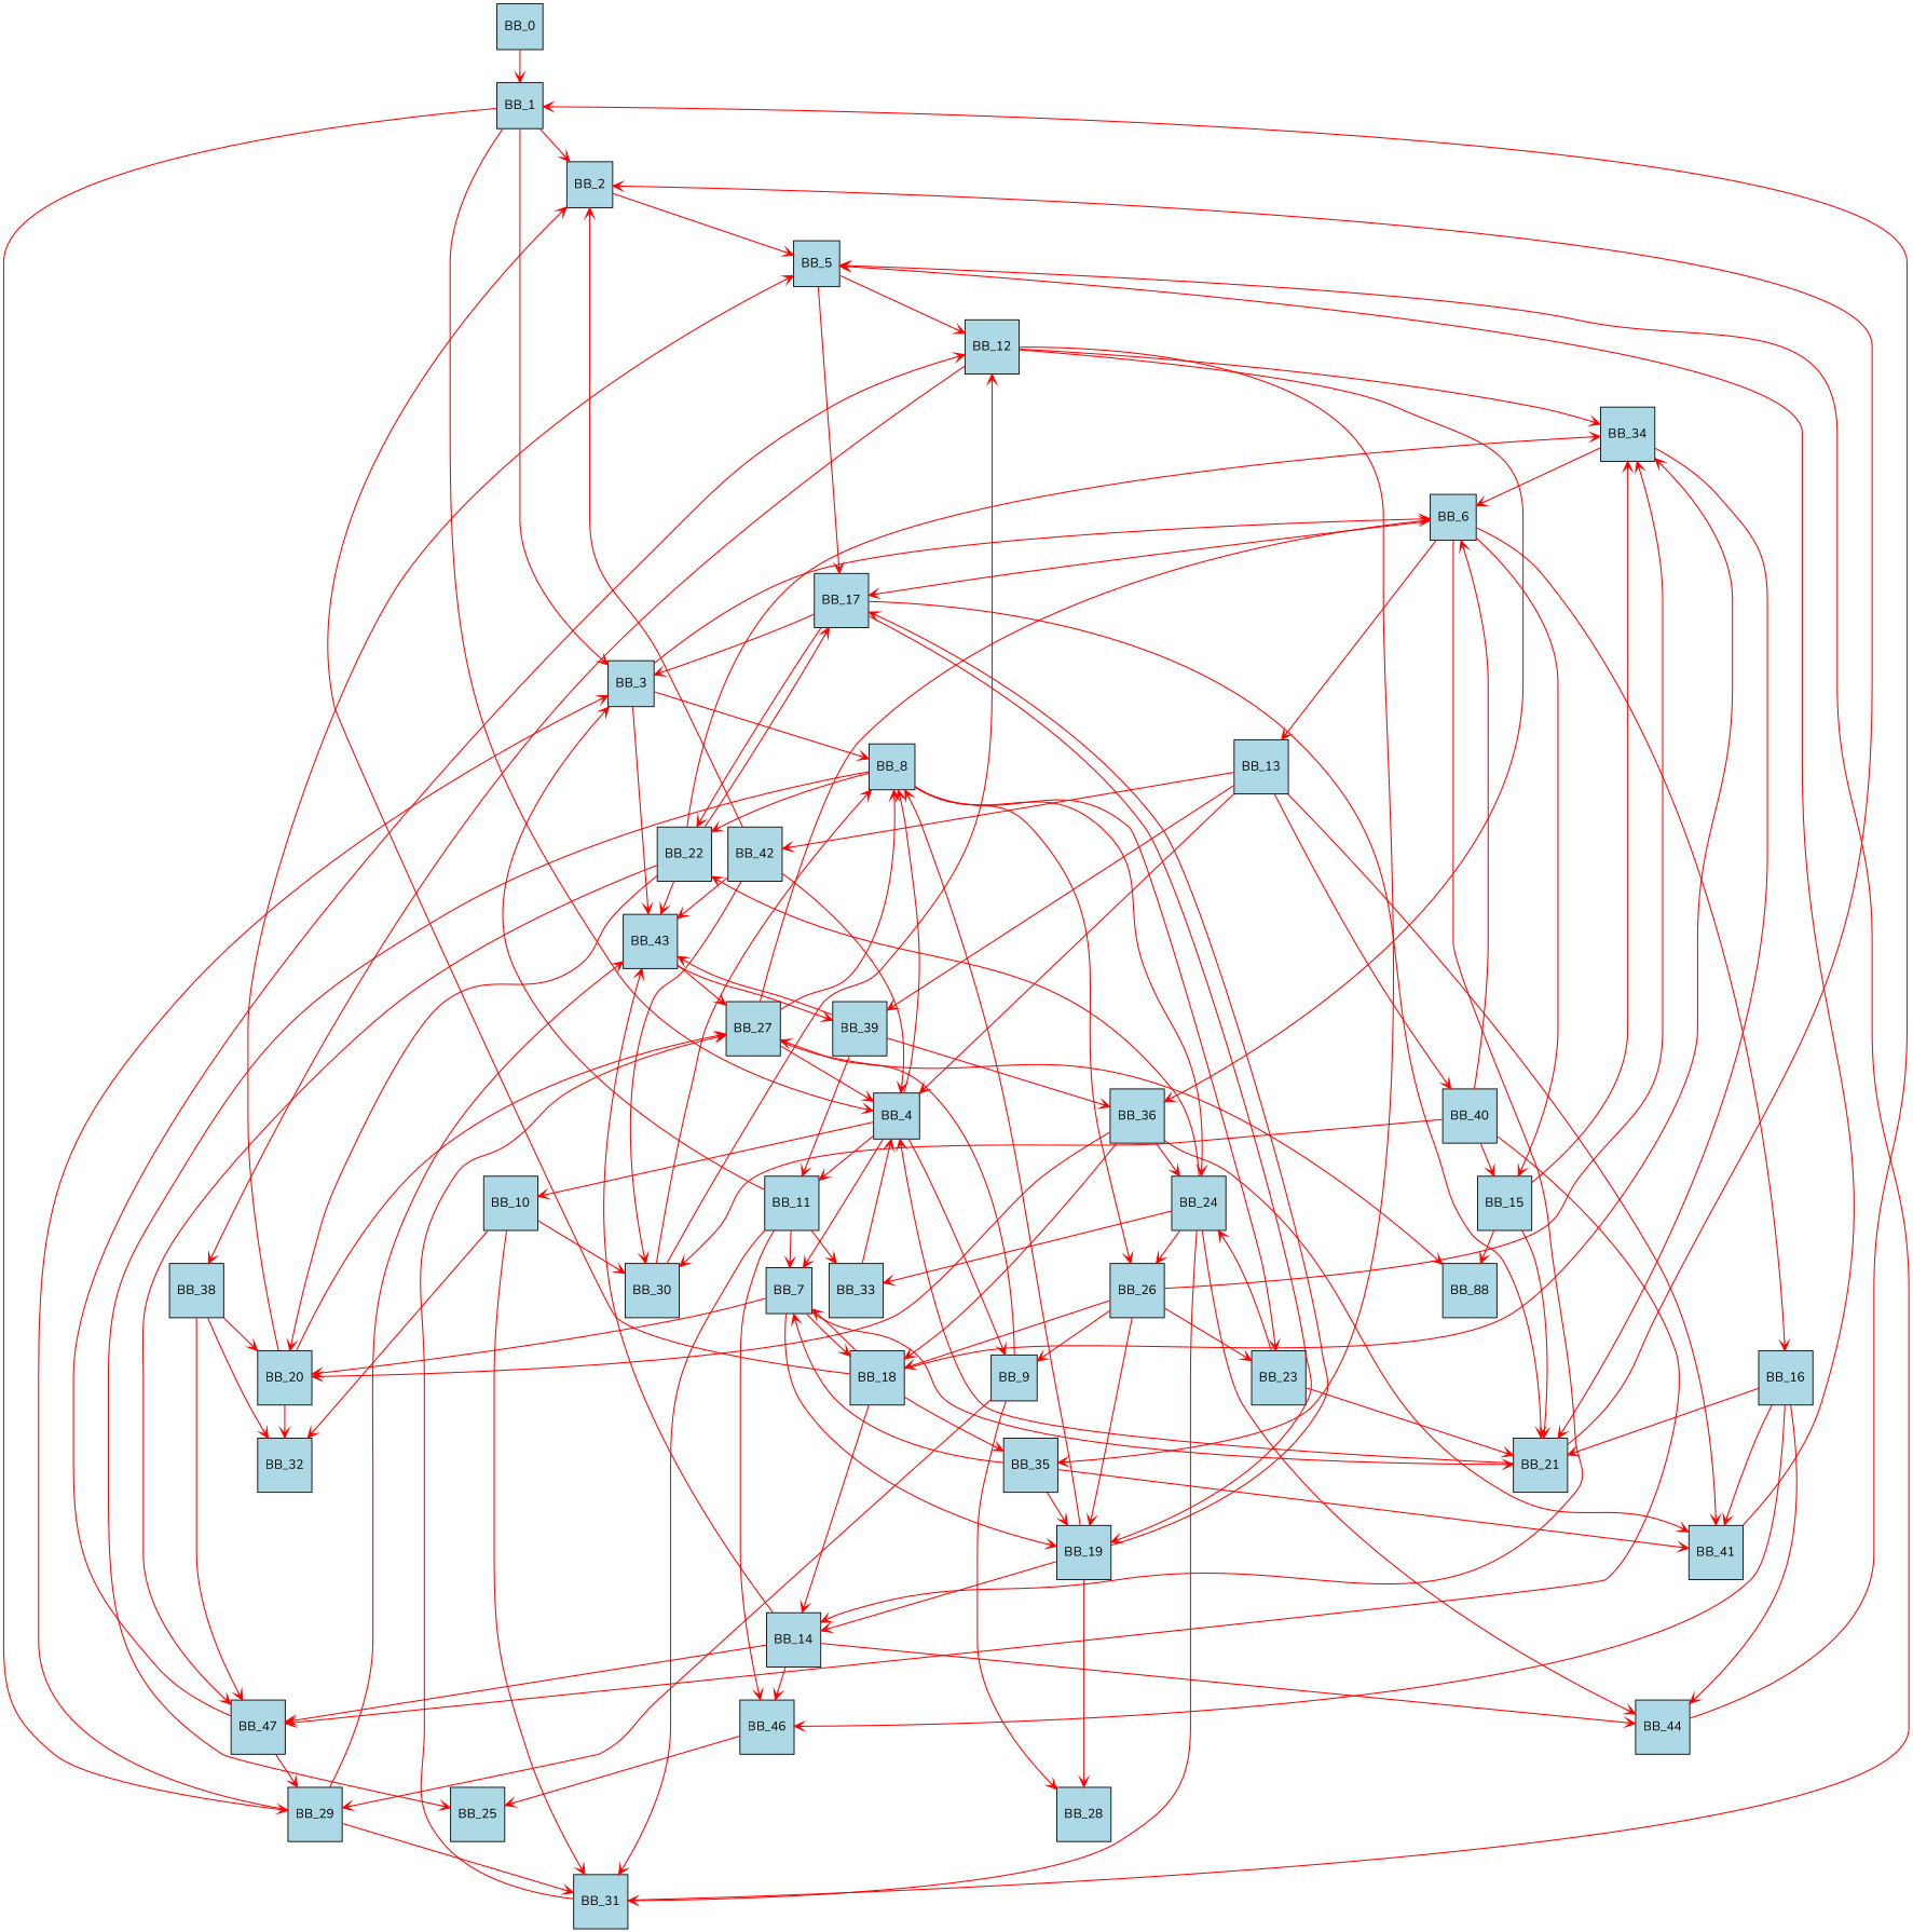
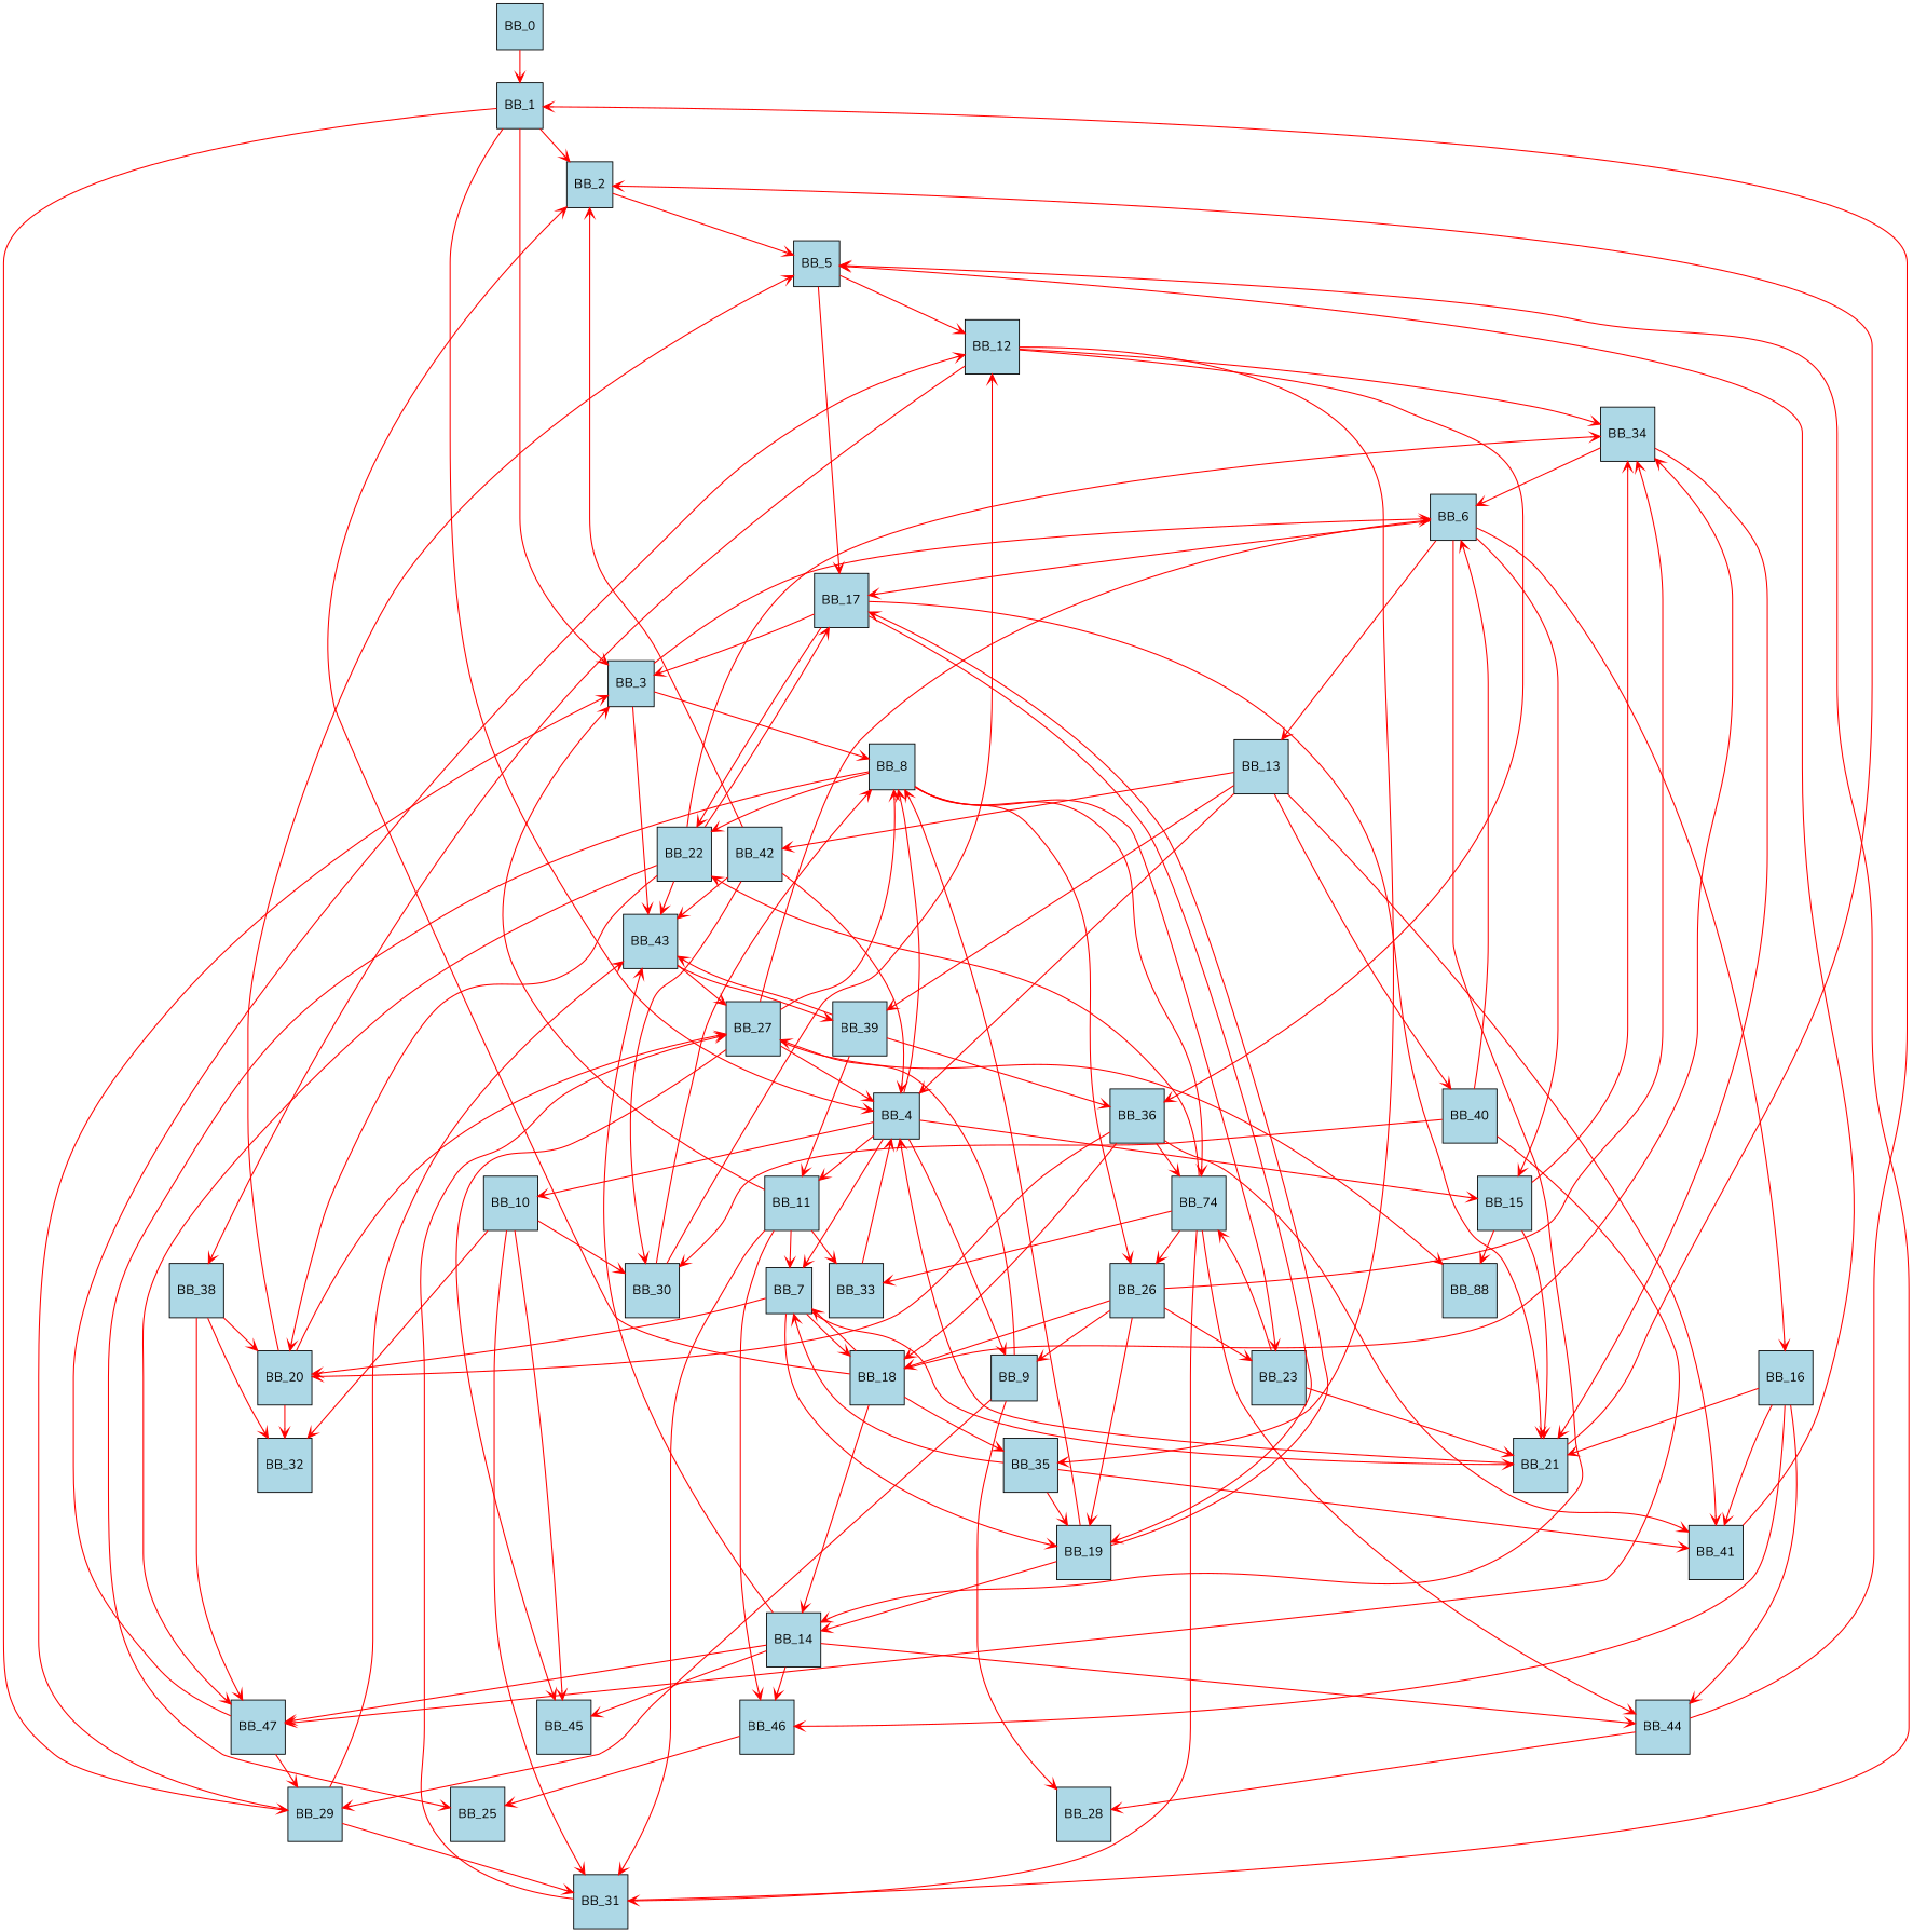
  digraph {
    fontname=Nunito
    fontsize=20
    rankdir=TB
    node [fillcolor=lightblue fontname=Nunito shape=square style=filled]
    edge [arrowhead=vee arrowsize=1 color=red fontname=Nunito penwidth=1.2]
    BB_0
    BB_1
    BB_2
    BB_3
    BB_4
    BB_29
    BB_5
    BB_6
    BB_43
    BB_8
    BB_7
    BB_9
    BB_10
    BB_11
    BB_31
    BB_12
    BB_17
    BB_13
    BB_14
    BB_15
    BB_16
    BB_27
    BB_39
    BB_22
    BB_23
-   BB_24
+   BB_24 [label=BB_74]
    BB_25
    BB_26
    BB_18
    BB_19
    BB_20
    BB_21
    BB_28
    BB_30
    BB_32
+   BB_45
    BB_33
    BB_46
    BB_34
    BB_35
    BB_36
    BB_38
    BB_40
    BB_41
    BB_42
    BB_44
    BB_47
    n48 [label=BB_88]
    BB_0 -> BB_1
    BB_1 -> BB_2
    BB_1 -> BB_3
    BB_1 -> BB_4
    BB_1 -> BB_29
    BB_2 -> BB_5
    BB_3 -> BB_6
    BB_3 -> BB_43
    BB_3 -> BB_8
    BB_4 -> BB_8
    BB_4 -> BB_7
    BB_4 -> BB_9
    BB_4 -> BB_10
    BB_4 -> BB_11
    BB_29 -> BB_3
    BB_29 -> BB_43
    BB_29 -> BB_31
    BB_5 -> BB_12
    BB_5 -> BB_17
    BB_6 -> BB_17
    BB_6 -> BB_13
    BB_6 -> BB_14
    BB_6 -> BB_15
    BB_6 -> BB_16
    BB_43 -> BB_27
    BB_43 -> BB_39
    BB_8 -> BB_22
    BB_8 -> BB_23
    BB_8 -> BB_24
    BB_8 -> BB_25
    BB_8 -> BB_26
    BB_7 -> BB_18
    BB_7 -> BB_19
    BB_7 -> BB_20
    BB_7 -> BB_21
    BB_9 -> BB_29
    BB_9 -> BB_27
    BB_9 -> BB_28
    BB_10 -> BB_31
    BB_10 -> BB_30
    BB_10 -> BB_32
+   BB_10 -> BB_45
    BB_11 -> BB_3
    BB_11 -> BB_7
    BB_11 -> BB_31
    BB_11 -> BB_33
    BB_11 -> BB_46
    BB_31 -> BB_5
    BB_31 -> BB_27
    BB_12 -> BB_34
    BB_12 -> BB_35
    BB_12 -> BB_36
    BB_12 -> BB_38
    BB_17 -> BB_3
    BB_17 -> BB_22
    BB_17 -> BB_19
    BB_17 -> BB_21
    BB_13 -> BB_4
    BB_13 -> BB_39
    BB_13 -> BB_40
    BB_13 -> BB_41
    BB_13 -> BB_42
    BB_14 -> BB_43
+   BB_14 -> BB_45
    BB_14 -> BB_46
    BB_14 -> BB_44
    BB_14 -> BB_47
    BB_15 -> BB_21
    BB_15 -> BB_34
    BB_15 -> n48
    BB_16 -> BB_21
    BB_16 -> BB_46
    BB_16 -> BB_41
    BB_16 -> BB_44
    BB_27 -> BB_4
    BB_27 -> BB_6
    BB_27 -> BB_8
+   BB_27 -> BB_45
    BB_27 -> n48
    BB_39 -> BB_43
    BB_39 -> BB_11
    BB_39 -> BB_36
    BB_22 -> BB_43
    BB_22 -> BB_17
    BB_22 -> BB_20
    BB_22 -> BB_34
    BB_22 -> BB_47
    BB_23 -> BB_24
    BB_23 -> BB_21
    BB_24 -> BB_31
    BB_24 -> BB_22
    BB_24 -> BB_26
    BB_24 -> BB_33
    BB_24 -> BB_44
    BB_26 -> BB_9
    BB_26 -> BB_23
    BB_26 -> BB_18
    BB_26 -> BB_19
    BB_26 -> BB_34
    BB_18 -> BB_2
    BB_18 -> BB_7
    BB_18 -> BB_14
    BB_18 -> BB_34
    BB_18 -> BB_35
    BB_19 -> BB_8
    BB_19 -> BB_17
    BB_19 -> BB_14
-   BB_19 -> BB_28
+   BB_44 -> BB_28
    BB_20 -> BB_5
    BB_20 -> BB_27
    BB_20 -> BB_32
    BB_21 -> BB_2
    BB_21 -> BB_4
    BB_30 -> BB_8
    BB_30 -> BB_12
    BB_33 -> BB_4
    BB_46 -> BB_25
    BB_34 -> BB_6
    BB_34 -> BB_21
    BB_35 -> BB_7
    BB_35 -> BB_19
    BB_35 -> BB_41
    BB_36 -> BB_24
    BB_36 -> BB_18
    BB_36 -> BB_20
    BB_36 -> BB_41
    BB_38 -> BB_20
    BB_38 -> BB_32
    BB_38 -> BB_47
    BB_40 -> BB_6
-   BB_40 -> BB_15
+   BB_4 -> BB_15
    BB_40 -> BB_30
    BB_40 -> BB_47
    BB_41 -> BB_5
    BB_42 -> BB_2
    BB_42 -> BB_4
    BB_42 -> BB_43
    BB_42 -> BB_30
    BB_44 -> BB_1
    BB_47 -> BB_29
    BB_47 -> BB_12
  }
